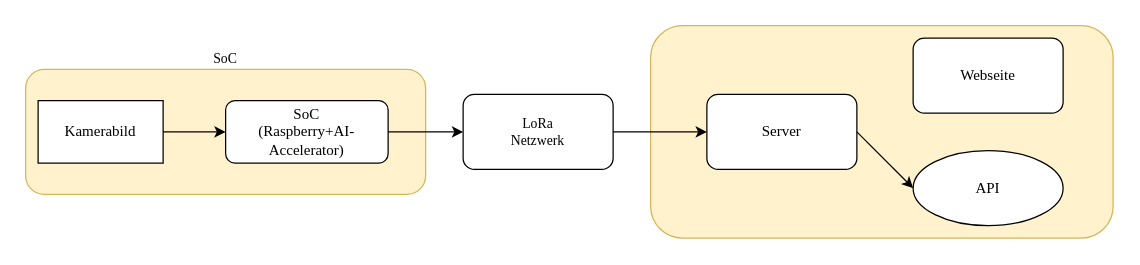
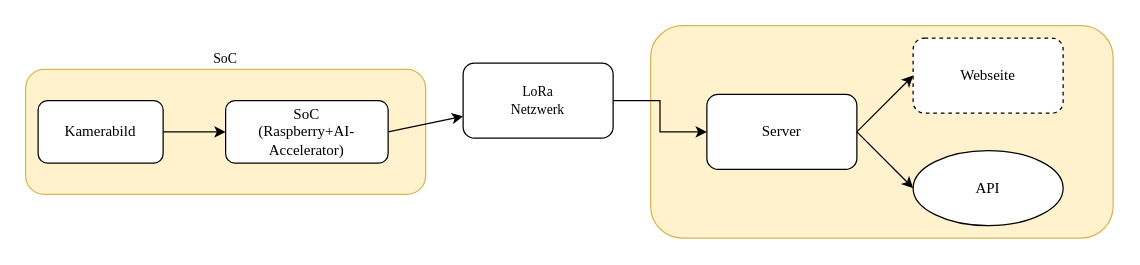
  <mxCell id="0" />
  <mxCell id="1" parent="0" />
  <mxCell id="2" value="SoC" style="rounded=1;whiteSpace=wrap;html=1;fontFamily=Verdana;fontSize=11;verticalAlign=bottom;fillColor=#fff2cc;strokeColor=#d6b656;labelPosition=center;verticalLabelPosition=top;align=center;" vertex="1" parent="1"><mxGeometry x="20" y="55" width="320" height="100" as="geometry" /></mxCell>
- <mxCell id="3" value="&lt;font&gt;&lt;span style=&quot;white-space: pre&quot;&gt;Kamerabild&lt;/span&gt;&lt;/font&gt;" style="whiteSpace=wrap;html=1;fontFamily=Verdana;rounded=0;" vertex="1" parent="1"><mxGeometry x="30" y="80" width="100" height="50" as="geometry" /></mxCell>
+ <mxCell id="3" value="&lt;font&gt;&lt;span style=&quot;white-space: pre&quot;&gt;Kamerabild&lt;/span&gt;&lt;/font&gt;" style="rounded=1;whiteSpace=wrap;html=1;fontFamily=Verdana;" vertex="1" parent="1"><mxGeometry x="30" y="80" width="100" height="50" as="geometry" /></mxCell>
  <mxCell id="4" value="" style="endArrow=classic;html=1;exitX=1;exitY=0.5;exitDx=0;exitDy=0;fontFamily=Verdana;" edge="1" parent="1" source="3"><mxGeometry width="50" height="50" relative="1" as="geometry"><mxPoint x="240" y="280" as="sourcePoint" /><mxPoint x="180" y="105" as="targetPoint" /></mxGeometry></mxCell>
  <mxCell id="5" value="&lt;div&gt;SoC&lt;/div&gt;&lt;div&gt;(Raspberry+AI-Accelerator)&lt;/div&gt;" style="rounded=1;whiteSpace=wrap;html=1;fontFamily=Verdana;" vertex="1" parent="1"><mxGeometry x="180" y="80" width="130" height="50" as="geometry" /></mxCell>
  <mxCell id="6" value="" style="group" vertex="1" connectable="0" parent="1"><mxGeometry x="520" y="20" width="370" height="170" as="geometry" /></mxCell>
  <mxCell id="7" value="" style="rounded=1;whiteSpace=wrap;html=1;fontFamily=Verdana;fontSize=11;fillColor=#fff2cc;verticalAlign=middle;strokeColor=#d6b656;" vertex="1" parent="6"><mxGeometry width="370" height="170" as="geometry" /></mxCell>
  <mxCell id="8" value="Server" style="rounded=1;whiteSpace=wrap;html=1;fontFamily=Verdana;" vertex="1" parent="6"><mxGeometry x="45" y="55" width="120" height="60" as="geometry" /></mxCell>
- <mxCell id="9" value="Webseite" style="rounded=1;whiteSpace=wrap;html=1;fontFamily=Verdana;" vertex="1" parent="6"><mxGeometry x="210" y="10" width="120" height="60" as="geometry" /></mxCell>
+ <mxCell id="9" value="Webseite" style="rounded=1;whiteSpace=wrap;html=1;fontFamily=Verdana;dashed=1;" vertex="1" parent="6"><mxGeometry x="210" y="10" width="120" height="60" as="geometry" /></mxCell>
  <mxCell id="10" value="API" style="ellipse;whiteSpace=wrap;html=1;fontFamily=Verdana;" vertex="1" parent="6"><mxGeometry x="210" y="100" width="120" height="60" as="geometry" /></mxCell>
+ <mxCell id="11" value="" style="endArrow=classic;html=1;fontFamily=Verdana;fontSize=11;exitX=1;exitY=0.5;exitDx=0;exitDy=0;entryX=0;entryY=0.5;entryDx=0;entryDy=0;" edge="1" parent="6" source="8" target="9"><mxGeometry width="50" height="50" relative="1" as="geometry"><mxPoint x="136" y="46" as="sourcePoint" /><mxPoint x="110" y="30" as="targetPoint" /></mxGeometry></mxCell>
  <mxCell id="12" value="" style="endArrow=classic;html=1;fontFamily=Verdana;fontSize=11;exitX=1;exitY=0.5;exitDx=0;exitDy=0;entryX=0;entryY=0.5;entryDx=0;entryDy=0;" edge="1" parent="6" source="8" target="10"><mxGeometry width="50" height="50" relative="1" as="geometry"><mxPoint x="145" y="50" as="sourcePoint" /><mxPoint x="220" y="-10" as="targetPoint" /></mxGeometry></mxCell>
  <mxCell id="13" value="" style="endArrow=classic;html=1;fontFamily=Verdana;fontSize=11;exitX=1;exitY=0.5;exitDx=0;exitDy=0;" edge="1" parent="1" source="5" target="15"><mxGeometry width="50" height="50" relative="1" as="geometry"><mxPoint x="370" y="95" as="sourcePoint" /><mxPoint x="390" y="105" as="targetPoint" /></mxGeometry></mxCell>
  <mxCell id="14" style="edgeStyle=orthogonalEdgeStyle;rounded=0;orthogonalLoop=1;jettySize=auto;html=1;fontFamily=Verdana;fontSize=11;" edge="1" parent="1" source="15" target="8"><mxGeometry relative="1" as="geometry" /></mxCell>
- <mxCell id="15" value="&lt;div&gt;LoRa&lt;/div&gt;&lt;div&gt;Netzwerk&lt;/div&gt;" style="rounded=1;whiteSpace=wrap;html=1;fontFamily=Verdana;fontSize=11;verticalAlign=middle;" vertex="1" parent="1"><mxGeometry x="370" y="75" width="120" height="60" as="geometry" /></mxCell>
+ <mxCell id="15" value="&lt;div&gt;LoRa&lt;/div&gt;&lt;div&gt;Netzwerk&lt;/div&gt;" style="rounded=1;whiteSpace=wrap;html=1;fontFamily=Verdana;fontSize=11;verticalAlign=middle;" vertex="1" parent="1"><mxGeometry x="370" y="50" width="120" height="60" as="geometry" /></mxCell>
